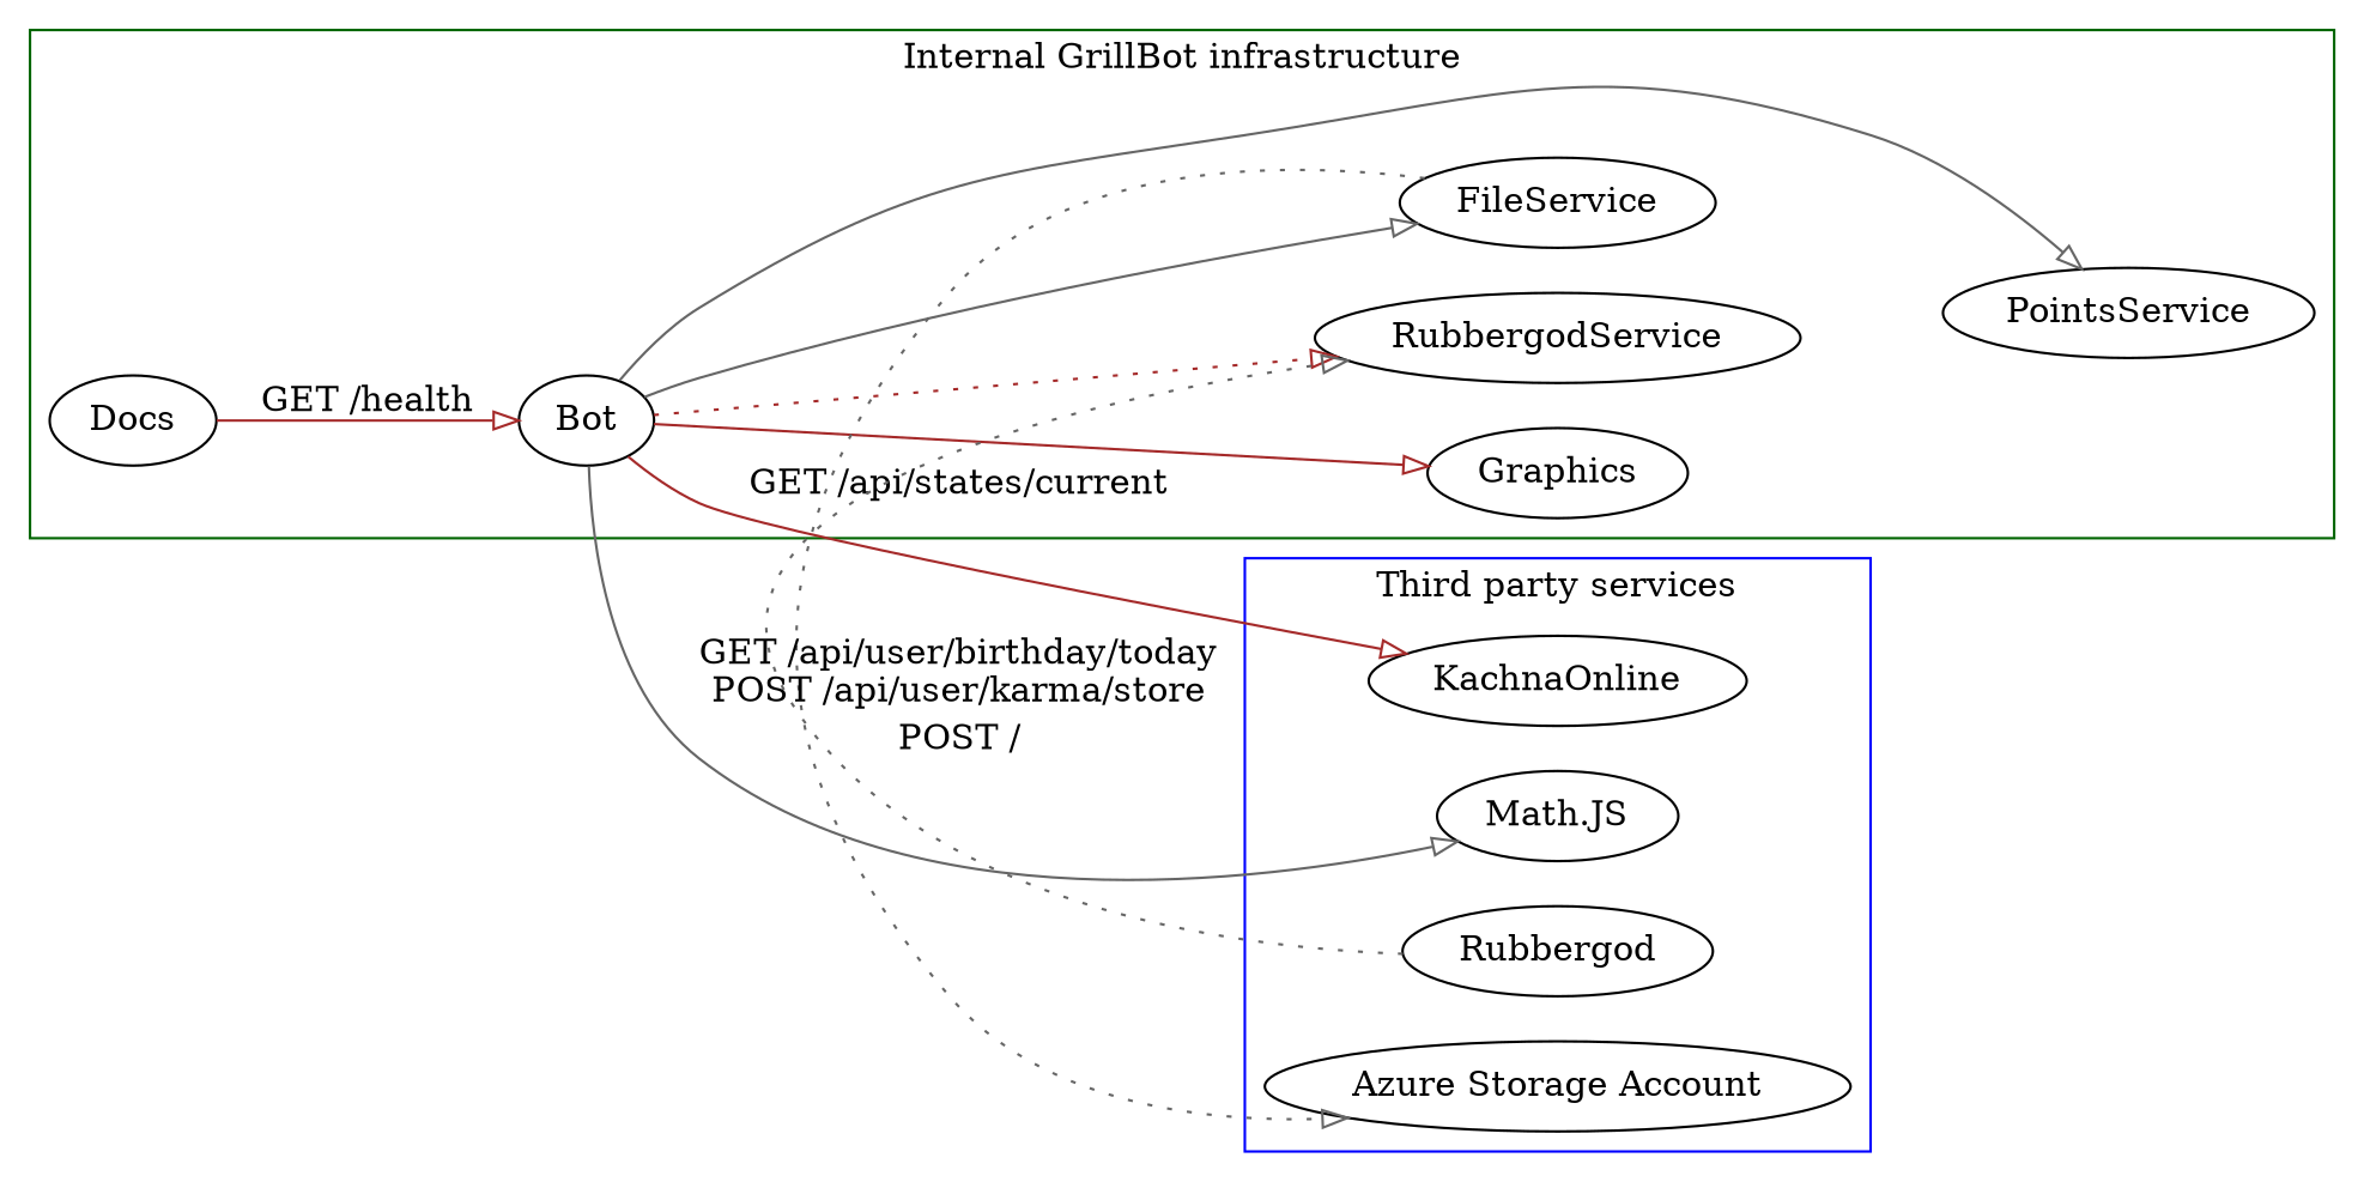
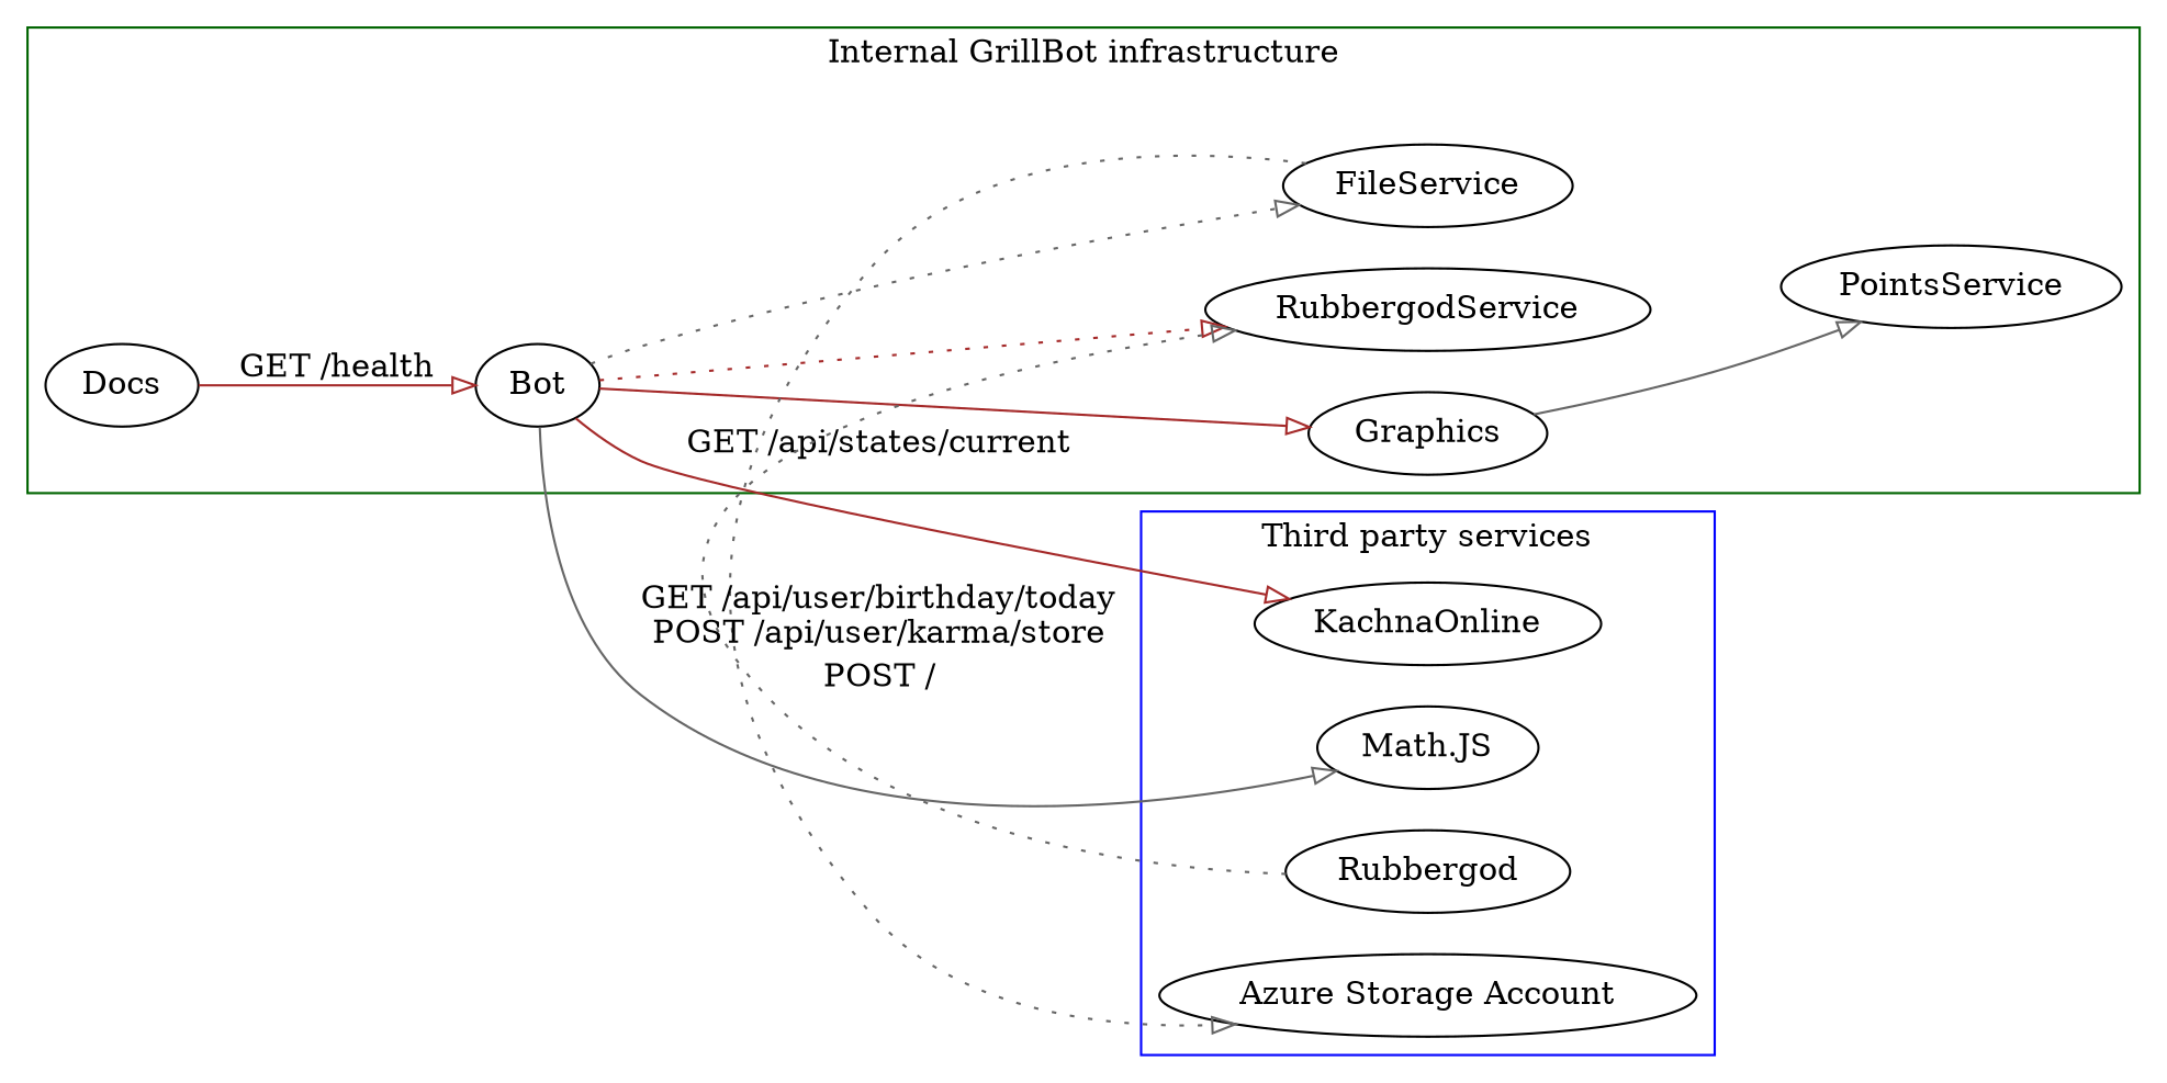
  digraph {
    rankdir=LR
    edge [arrowhead=onormal color=gray40 style=solid]
    Bot
    Graphics
    Docs
    RubbergodService
    FileService
    PointsService
    KachnaOnline
    n8 [label="Math.JS"]
    Rubbergod
    n10 [label="Azure Storage Account"]
    subgraph cluster_1 {
      color=Darkgreen
      label="Internal GrillBot infrastructure"
      Bot
      Graphics
      Docs
      RubbergodService
      FileService
      PointsService
    }
    subgraph cluster_2 {
      color=blue
      label="Third party services"
      KachnaOnline
      n8
      Rubbergod
      n10
    }
    Bot -> Graphics [color=brown]
    Bot -> RubbergodService [color=brown style=dotted]
-   Bot -> FileService
-   Bot -> PointsService
+   Bot -> FileService [style=dotted]
+   Graphics -> PointsService
    Bot -> KachnaOnline [color=brown label="GET /api/states/current"]
    Bot -> n8 [label="POST /"]
    Docs -> Bot [color=brown label="GET /health"]
    FileService -> n10 [style=dotted]
    Rubbergod -> RubbergodService [label="GET /api/user/birthday/today\nPOST /api/user/karma/store" style=dotted]
  }
